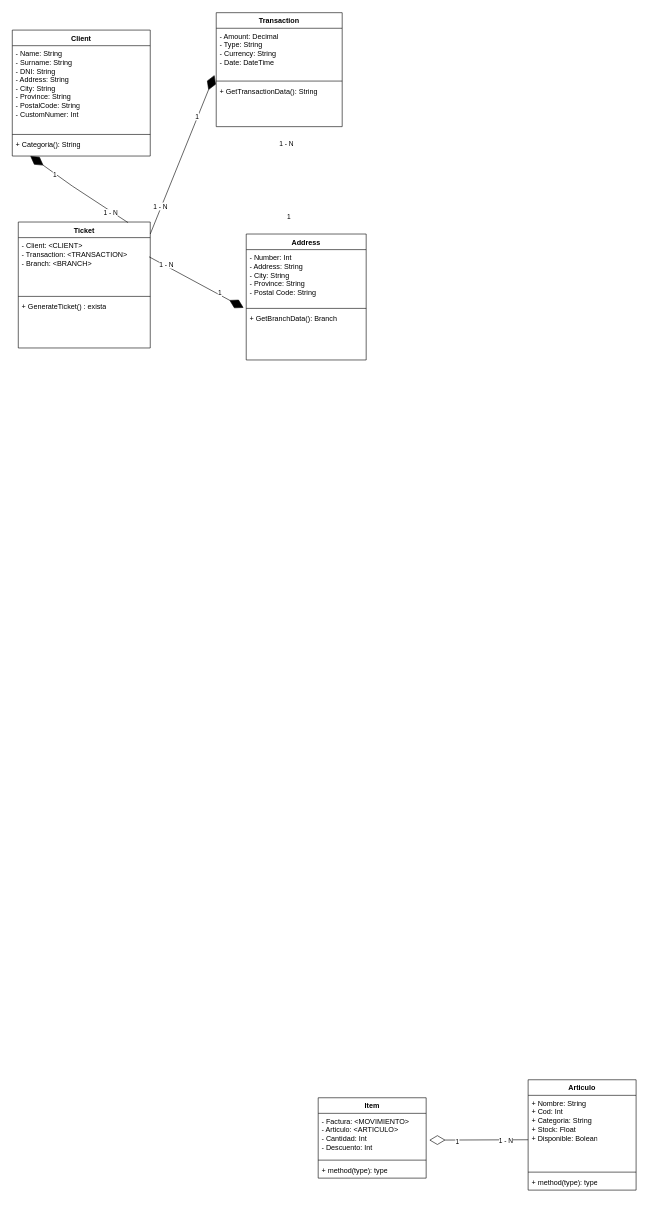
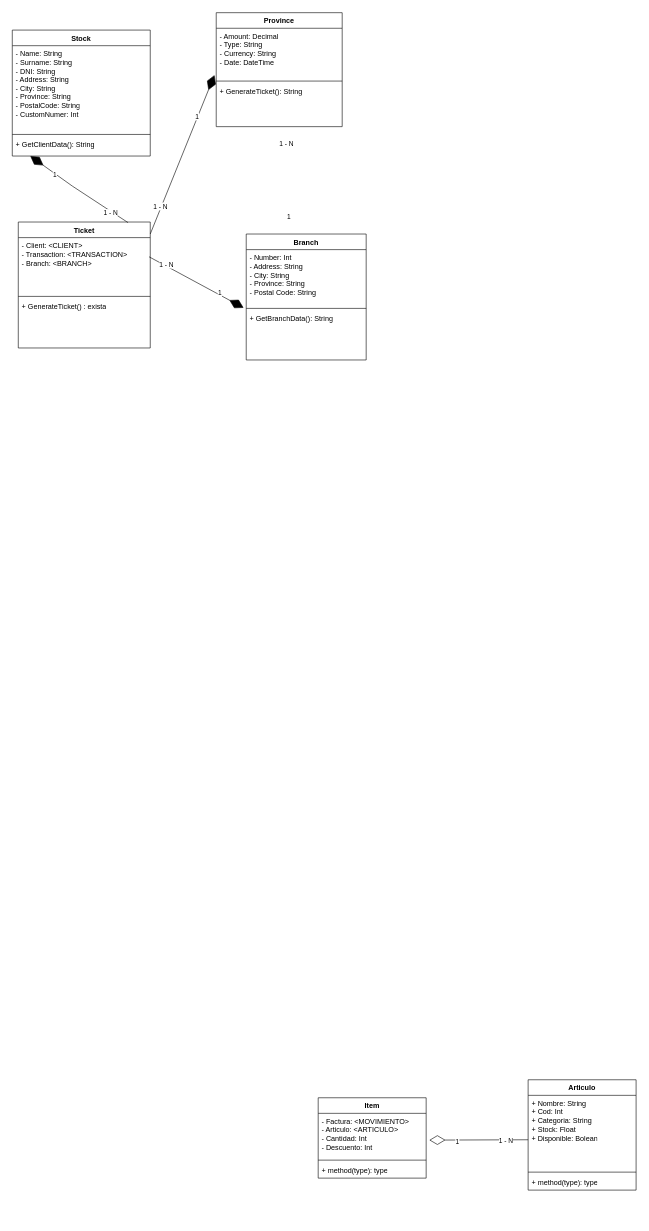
  <mxCell id="0" />
  <mxCell id="1" parent="0" />
  <mxCell id="2" value="Articulo" style="swimlane;fontStyle=1;align=center;verticalAlign=top;childLayout=stackLayout;horizontal=1;startSize=26;horizontalStack=0;resizeParent=1;resizeParentMax=0;resizeLast=0;collapsible=1;marginBottom=0;whiteSpace=wrap;html=1;" parent="1" vertex="1"><mxGeometry x="880" y="1799" width="180" height="184" as="geometry" /></mxCell>
  <mxCell id="3" value="&lt;div&gt;+ Nombre: String&lt;div&gt;+ Cod: Int&lt;/div&gt;&lt;div&gt;+ Categoria: String&lt;/div&gt;&lt;div&gt;+ Stock: Float&lt;/div&gt;&lt;div&gt;+ Disponible: Bolean&lt;/div&gt;&lt;div&gt;&lt;br&gt;&lt;div&gt;&lt;br&gt;&lt;/div&gt;&lt;/div&gt;&lt;/div&gt;" style="text;strokeColor=none;fillColor=none;align=left;verticalAlign=top;spacingLeft=4;spacingRight=4;overflow=hidden;rotatable=0;points=[[0,0.5],[1,0.5]];portConstraint=eastwest;whiteSpace=wrap;html=1;" parent="2" vertex="1"><mxGeometry y="26" width="180" height="124" as="geometry" /></mxCell>
  <mxCell id="4" value="" style="line;strokeWidth=1;fillColor=none;align=left;verticalAlign=middle;spacingTop=-1;spacingLeft=3;spacingRight=3;rotatable=0;labelPosition=right;points=[];portConstraint=eastwest;strokeColor=inherit;" parent="2" vertex="1"><mxGeometry y="150" width="180" height="8" as="geometry" /></mxCell>
  <mxCell id="5" value="+ method(type): type" style="text;strokeColor=none;fillColor=none;align=left;verticalAlign=top;spacingLeft=4;spacingRight=4;overflow=hidden;rotatable=0;points=[[0,0.5],[1,0.5]];portConstraint=eastwest;whiteSpace=wrap;html=1;" parent="2" vertex="1"><mxGeometry y="158" width="180" height="26" as="geometry" /></mxCell>
  <mxCell id="6" value="Item" style="swimlane;fontStyle=1;align=center;verticalAlign=top;childLayout=stackLayout;horizontal=1;startSize=26;horizontalStack=0;resizeParent=1;resizeParentMax=0;resizeLast=0;collapsible=1;marginBottom=0;whiteSpace=wrap;html=1;" parent="1" vertex="1"><mxGeometry x="530" y="1829" width="180" height="134" as="geometry" /></mxCell>
  <mxCell id="7" value="&lt;div&gt;&lt;span style=&quot;background-color: initial;&quot;&gt;- Factura: &amp;lt;MOVIMIENTO&amp;gt;&lt;/span&gt;&lt;br&gt;&lt;/div&gt;&lt;div&gt;- Articulo: &amp;lt;ARTICULO&amp;gt;&lt;/div&gt;&lt;div&gt;- Cantidad: Int&lt;/div&gt;&lt;div&gt;- Descuento: Int&lt;br&gt;&lt;div&gt;&lt;br&gt;&lt;/div&gt;&lt;/div&gt;" style="text;strokeColor=none;fillColor=none;align=left;verticalAlign=top;spacingLeft=4;spacingRight=4;overflow=hidden;rotatable=0;points=[[0,0.5],[1,0.5]];portConstraint=eastwest;whiteSpace=wrap;html=1;" parent="6" vertex="1"><mxGeometry y="26" width="180" height="74" as="geometry" /></mxCell>
  <mxCell id="8" value="" style="line;strokeWidth=1;fillColor=none;align=left;verticalAlign=middle;spacingTop=-1;spacingLeft=3;spacingRight=3;rotatable=0;labelPosition=right;points=[];portConstraint=eastwest;strokeColor=inherit;" parent="6" vertex="1"><mxGeometry y="100" width="180" height="8" as="geometry" /></mxCell>
  <mxCell id="9" value="+ method(type): type" style="text;strokeColor=none;fillColor=none;align=left;verticalAlign=top;spacingLeft=4;spacingRight=4;overflow=hidden;rotatable=0;points=[[0,0.5],[1,0.5]];portConstraint=eastwest;whiteSpace=wrap;html=1;" parent="6" vertex="1"><mxGeometry y="108" width="180" height="26" as="geometry" /></mxCell>
  <mxCell id="10" value="" style="endArrow=diamondThin;endFill=0;endSize=24;html=1;rounded=0;entryX=1.029;entryY=0.603;entryDx=0;entryDy=0;entryPerimeter=0;exitX=0;exitY=0.597;exitDx=0;exitDy=0;exitPerimeter=0;" parent="1" source="3" target="7" edge="1"><mxGeometry width="160" relative="1" as="geometry"><mxPoint x="790" y="1939" as="sourcePoint" /><mxPoint x="720" y="1899" as="targetPoint" /></mxGeometry></mxCell>
  <mxCell id="11" value="1" style="edgeLabel;html=1;align=center;verticalAlign=middle;resizable=0;points=[];" parent="10" vertex="1" connectable="0"><mxGeometry x="0.442" y="2" relative="1" as="geometry"><mxPoint as="offset" /></mxGeometry></mxCell>
  <mxCell id="12" value="1 - N" style="edgeLabel;html=1;align=center;verticalAlign=middle;resizable=0;points=[];" parent="10" vertex="1" connectable="0"><mxGeometry x="-0.538" y="1" relative="1" as="geometry"><mxPoint as="offset" /></mxGeometry></mxCell>
  <mxCell id="13" value="&lt;h1 style=&quot;margin-top: 0px;&quot;&gt;&lt;font color=&quot;#ffffff&quot;&gt;Composicion&lt;/font&gt;&lt;/h1&gt;&lt;div&gt;&lt;span id=&quot;docs-internal-guid-e755c625-7fff-7a8e-f93a-b633c579a4e6&quot;&gt;&lt;p style=&quot;line-height:1.38;margin-top:0pt;margin-bottom:0pt;&quot; dir=&quot;ltr&quot;&gt;&lt;span style=&quot;font-family: Arial, sans-serif; background-color: transparent; font-variant-numeric: normal; font-variant-east-asian: normal; font-variant-alternates: normal; font-variant-position: normal; vertical-align: baseline; white-space-collapse: preserve;&quot;&gt;&lt;font style=&quot;font-size: 12px;&quot; color=&quot;#ffffff&quot;&gt;Dependienia existencial el objeto dependiente desaparece al ser destruido el objeto que lo contiene&amp;nbsp;&lt;/font&gt;&lt;/span&gt;&lt;/p&gt;&lt;p style=&quot;line-height:1.38;margin-top:0pt;margin-bottom:0pt;&quot; dir=&quot;ltr&quot;&gt;&lt;span style=&quot;font-family: Arial, sans-serif; background-color: transparent; font-variant-numeric: normal; font-variant-east-asian: normal; font-variant-alternates: normal; font-variant-position: normal; vertical-align: baseline; white-space-collapse: preserve;&quot;&gt;&lt;font style=&quot;font-size: 12px;&quot; color=&quot;#ffffff&quot;&gt;El objeto se va a instanciar cuando ya exista un movimiento&lt;/font&gt;&lt;/span&gt;&lt;/p&gt;&lt;div&gt;&lt;span style=&quot;font-size: 11pt; font-family: Arial, sans-serif; color: rgb(0, 0, 0); background-color: transparent; font-variant-numeric: normal; font-variant-east-asian: normal; font-variant-alternates: normal; font-variant-position: normal; vertical-align: baseline; white-space-collapse: preserve;&quot;&gt;&lt;br&gt;&lt;/span&gt;&lt;/div&gt;&lt;/span&gt;&lt;/div&gt;" style="text;html=1;whiteSpace=wrap;overflow=hidden;rounded=0;" parent="1" vertex="1"><mxGeometry x="50" y="1819" width="180" height="210" as="geometry" /></mxCell>
- <mxCell id="14" value="Client" style="swimlane;fontStyle=1;align=center;verticalAlign=top;childLayout=stackLayout;horizontal=1;startSize=26;horizontalStack=0;resizeParent=1;resizeParentMax=0;resizeLast=0;collapsible=1;marginBottom=0;whiteSpace=wrap;html=1;" parent="1" vertex="1"><mxGeometry x="20" y="49" width="230" height="210" as="geometry" /></mxCell>
+ <mxCell id="14" value="Stock" style="swimlane;fontStyle=1;align=center;verticalAlign=top;childLayout=stackLayout;horizontal=1;startSize=26;horizontalStack=0;resizeParent=1;resizeParentMax=0;resizeLast=0;collapsible=1;marginBottom=0;whiteSpace=wrap;html=1;" parent="1" vertex="1"><mxGeometry x="20" y="49" width="230" height="210" as="geometry" /></mxCell>
  <mxCell id="15" value="- Name: String&lt;div&gt;- Surname: String&lt;/div&gt;&lt;div&gt;- DNI: String&lt;/div&gt;&lt;div&gt;- Address: String&lt;br&gt;&lt;/div&gt;&lt;div&gt;- City: String&lt;/div&gt;&lt;div&gt;&lt;span style=&quot;background-color: initial;&quot;&gt;- Province: String&lt;/span&gt;&lt;/div&gt;&lt;div&gt;- PostalCode: String&lt;br&gt;&lt;/div&gt;&lt;div&gt;- CustomNumer: Int&lt;/div&gt;" style="text;strokeColor=none;fillColor=none;align=left;verticalAlign=top;spacingLeft=4;spacingRight=4;overflow=hidden;rotatable=0;points=[[0,0.5],[1,0.5]];portConstraint=eastwest;whiteSpace=wrap;html=1;" parent="14" vertex="1"><mxGeometry y="26" width="230" height="144" as="geometry" /></mxCell>
  <mxCell id="16" value="" style="line;strokeWidth=1;fillColor=none;align=left;verticalAlign=middle;spacingTop=-1;spacingLeft=3;spacingRight=3;rotatable=0;labelPosition=right;points=[];portConstraint=eastwest;strokeColor=inherit;" parent="14" vertex="1"><mxGeometry y="170" width="230" height="8" as="geometry" /></mxCell>
- <mxCell id="17" value="&lt;div&gt;+ Categoria(): String&lt;br&gt;&lt;/div&gt;" style="text;strokeColor=none;fillColor=none;align=left;verticalAlign=top;spacingLeft=4;spacingRight=4;overflow=hidden;rotatable=0;points=[[0,0.5],[1,0.5]];portConstraint=eastwest;whiteSpace=wrap;html=1;" parent="14" vertex="1"><mxGeometry y="178" width="230" height="32" as="geometry" /></mxCell>
- <mxCell id="18" value="Transaction" style="swimlane;fontStyle=1;align=center;verticalAlign=top;childLayout=stackLayout;horizontal=1;startSize=26;horizontalStack=0;resizeParent=1;resizeParentMax=0;resizeLast=0;collapsible=1;marginBottom=0;whiteSpace=wrap;html=1;" parent="1" vertex="1"><mxGeometry x="360" y="20" width="210" height="190" as="geometry" /></mxCell>
+ <mxCell id="17" value="&lt;div&gt;+ GetClientData(): String&lt;br&gt;&lt;/div&gt;" style="text;strokeColor=none;fillColor=none;align=left;verticalAlign=top;spacingLeft=4;spacingRight=4;overflow=hidden;rotatable=0;points=[[0,0.5],[1,0.5]];portConstraint=eastwest;whiteSpace=wrap;html=1;" parent="14" vertex="1"><mxGeometry y="178" width="230" height="32" as="geometry" /></mxCell>
+ <mxCell id="18" value="Province" style="swimlane;fontStyle=1;align=center;verticalAlign=top;childLayout=stackLayout;horizontal=1;startSize=26;horizontalStack=0;resizeParent=1;resizeParentMax=0;resizeLast=0;collapsible=1;marginBottom=0;whiteSpace=wrap;html=1;" parent="1" vertex="1"><mxGeometry x="360" y="20" width="210" height="190" as="geometry" /></mxCell>
  <mxCell id="19" value="- Amount: Decimal&lt;div&gt;- Type: String&lt;/div&gt;&lt;div&gt;- Currency: String&lt;/div&gt;&lt;div&gt;&lt;span style=&quot;background-color: initial;&quot;&gt;-&amp;nbsp;&lt;/span&gt;&lt;span style=&quot;background-color: initial;&quot;&gt;Date&lt;/span&gt;&lt;span style=&quot;background-color: initial;&quot;&gt;: DateTime&lt;/span&gt;&lt;/div&gt;&lt;div&gt;&lt;br&gt;&lt;/div&gt;" style="text;strokeColor=none;fillColor=none;align=left;verticalAlign=top;spacingLeft=4;spacingRight=4;overflow=hidden;rotatable=0;points=[[0,0.5],[1,0.5]];portConstraint=eastwest;whiteSpace=wrap;html=1;" parent="18" vertex="1"><mxGeometry y="26" width="210" height="84" as="geometry" /></mxCell>
  <mxCell id="20" value="" style="line;strokeWidth=1;fillColor=none;align=left;verticalAlign=middle;spacingTop=-1;spacingLeft=3;spacingRight=3;rotatable=0;labelPosition=right;points=[];portConstraint=eastwest;strokeColor=inherit;" parent="18" vertex="1"><mxGeometry y="110" width="210" height="8" as="geometry" /></mxCell>
- <mxCell id="21" value="+&amp;nbsp;GetTransactionData(): String" style="text;strokeColor=none;fillColor=none;align=left;verticalAlign=top;spacingLeft=4;spacingRight=4;overflow=hidden;rotatable=0;points=[[0,0.5],[1,0.5]];portConstraint=eastwest;whiteSpace=wrap;html=1;" parent="18" vertex="1"><mxGeometry y="118" width="210" height="72" as="geometry" /></mxCell>
- <mxCell id="22" value="Address" style="swimlane;fontStyle=1;align=center;verticalAlign=top;childLayout=stackLayout;horizontal=1;startSize=26;horizontalStack=0;resizeParent=1;resizeParentMax=0;resizeLast=0;collapsible=1;marginBottom=0;whiteSpace=wrap;html=1;" parent="1" vertex="1"><mxGeometry x="410" y="389" width="200" height="210" as="geometry" /></mxCell>
+ <mxCell id="21" value="+&amp;nbsp;GenerateTicket(): String" style="text;strokeColor=none;fillColor=none;align=left;verticalAlign=top;spacingLeft=4;spacingRight=4;overflow=hidden;rotatable=0;points=[[0,0.5],[1,0.5]];portConstraint=eastwest;whiteSpace=wrap;html=1;" parent="18" vertex="1"><mxGeometry y="118" width="210" height="72" as="geometry" /></mxCell>
+ <mxCell id="22" value="Branch" style="swimlane;fontStyle=1;align=center;verticalAlign=top;childLayout=stackLayout;horizontal=1;startSize=26;horizontalStack=0;resizeParent=1;resizeParentMax=0;resizeLast=0;collapsible=1;marginBottom=0;whiteSpace=wrap;html=1;" parent="1" vertex="1"><mxGeometry x="410" y="389" width="200" height="210" as="geometry" /></mxCell>
  <mxCell id="23" value="&lt;div&gt;- Number: Int&lt;br&gt;&lt;/div&gt;&lt;div&gt;- Address: String&lt;br&gt;&lt;/div&gt;&lt;div&gt;&lt;span style=&quot;background-color: initial;&quot;&gt;-&amp;nbsp;&lt;/span&gt;&lt;span style=&quot;background-color: initial;&quot;&gt;City&lt;/span&gt;&lt;span style=&quot;background-color: initial;&quot;&gt;: String&lt;/span&gt;&lt;/div&gt;&lt;div&gt;&lt;span style=&quot;background-color: initial;&quot;&gt;-&amp;nbsp;&lt;/span&gt;&lt;span style=&quot;background-color: initial;&quot;&gt;Province&lt;/span&gt;&lt;span style=&quot;background-color: initial;&quot;&gt;: String&lt;/span&gt;&lt;/div&gt;&lt;div&gt;- Postal Code: String&lt;br&gt;&lt;/div&gt;&lt;div&gt;&lt;br&gt;&lt;/div&gt;" style="text;strokeColor=none;fillColor=none;align=left;verticalAlign=top;spacingLeft=4;spacingRight=4;overflow=hidden;rotatable=0;points=[[0,0.5],[1,0.5]];portConstraint=eastwest;whiteSpace=wrap;html=1;" parent="22" vertex="1"><mxGeometry y="26" width="200" height="94" as="geometry" /></mxCell>
  <mxCell id="24" value="" style="line;strokeWidth=1;fillColor=none;align=left;verticalAlign=middle;spacingTop=-1;spacingLeft=3;spacingRight=3;rotatable=0;labelPosition=right;points=[];portConstraint=eastwest;strokeColor=inherit;" parent="22" vertex="1"><mxGeometry y="120" width="200" height="8" as="geometry" /></mxCell>
- <mxCell id="25" value="&lt;div&gt;+ GetBranchData(): Branch&lt;/div&gt;" style="text;strokeColor=none;fillColor=none;align=left;verticalAlign=top;spacingLeft=4;spacingRight=4;overflow=hidden;rotatable=0;points=[[0,0.5],[1,0.5]];portConstraint=eastwest;whiteSpace=wrap;html=1;" parent="22" vertex="1"><mxGeometry y="128" width="200" height="82" as="geometry" /></mxCell>
+ <mxCell id="25" value="&lt;div&gt;+ GetBranchData(): String&lt;/div&gt;" style="text;strokeColor=none;fillColor=none;align=left;verticalAlign=top;spacingLeft=4;spacingRight=4;overflow=hidden;rotatable=0;points=[[0,0.5],[1,0.5]];portConstraint=eastwest;whiteSpace=wrap;html=1;" parent="22" vertex="1"><mxGeometry y="128" width="200" height="82" as="geometry" /></mxCell>
  <mxCell id="26" value="Ticket" style="swimlane;fontStyle=1;align=center;verticalAlign=top;childLayout=stackLayout;horizontal=1;startSize=26;horizontalStack=0;resizeParent=1;resizeParentMax=0;resizeLast=0;collapsible=1;marginBottom=0;whiteSpace=wrap;html=1;" parent="1" vertex="1"><mxGeometry x="30" y="369" width="220" height="210" as="geometry" /></mxCell>
  <mxCell id="27" value="- Client:&amp;nbsp;&amp;lt;CLIENT&amp;gt;&lt;div&gt;- Transaction:&amp;nbsp;&amp;lt;TRANSACTION&amp;gt;&lt;/div&gt;&lt;div&gt;- Branch:&amp;nbsp;&amp;lt;BRANCH&amp;gt;&lt;br&gt;&lt;/div&gt;&lt;div&gt;&lt;br&gt;&lt;/div&gt;" style="text;strokeColor=none;fillColor=none;align=left;verticalAlign=top;spacingLeft=4;spacingRight=4;overflow=hidden;rotatable=0;points=[[0,0.5],[1,0.5]];portConstraint=eastwest;whiteSpace=wrap;html=1;" parent="26" vertex="1"><mxGeometry y="26" width="220" height="94" as="geometry" /></mxCell>
  <mxCell id="28" value="" style="line;strokeWidth=1;fillColor=none;align=left;verticalAlign=middle;spacingTop=-1;spacingLeft=3;spacingRight=3;rotatable=0;labelPosition=right;points=[];portConstraint=eastwest;strokeColor=inherit;" parent="26" vertex="1"><mxGeometry y="120" width="220" height="8" as="geometry" /></mxCell>
  <mxCell id="29" value="&lt;div&gt;+ GenerateTicket() : exista&lt;/div&gt;" style="text;strokeColor=none;fillColor=none;align=left;verticalAlign=top;spacingLeft=4;spacingRight=4;overflow=hidden;rotatable=0;points=[[0,0.5],[1,0.5]];portConstraint=eastwest;whiteSpace=wrap;html=1;" parent="26" vertex="1"><mxGeometry y="128" width="220" height="82" as="geometry" /></mxCell>
  <mxCell id="30" value="" style="endArrow=diamondThin;endFill=1;endSize=24;html=1;rounded=0;entryX=0.665;entryY=1.044;entryDx=0;entryDy=0;entryPerimeter=0;exitX=0.216;exitY=0.013;exitDx=0;exitDy=0;exitPerimeter=0;" parent="1" edge="1"><mxGeometry width="160" relative="1" as="geometry"><mxPoint x="213" y="370" as="sourcePoint" /><mxPoint x="50" y="259" as="targetPoint" /><Array as="points"><mxPoint x="120" y="309" /></Array></mxGeometry></mxCell>
  <mxCell id="31" value="1" style="edgeLabel;html=1;align=center;verticalAlign=middle;resizable=0;points=[];" parent="30" vertex="1" connectable="0"><mxGeometry x="0.476" y="2" relative="1" as="geometry"><mxPoint as="offset" /></mxGeometry></mxCell>
  <mxCell id="32" value="1 - N" style="edgeLabel;html=1;align=center;verticalAlign=middle;resizable=0;points=[];" parent="30" vertex="1" connectable="0"><mxGeometry x="-0.654" y="2" relative="1" as="geometry"><mxPoint as="offset" /></mxGeometry></mxCell>
  <mxCell id="33" value="" style="endArrow=diamondThin;endFill=1;endSize=24;html=1;rounded=0;entryX=-0.014;entryY=0.929;entryDx=0;entryDy=0;entryPerimeter=0;exitX=1;exitY=0.095;exitDx=0;exitDy=0;exitPerimeter=0;" parent="1" source="26" target="19" edge="1"><mxGeometry width="160" relative="1" as="geometry"><mxPoint x="360" y="340" as="sourcePoint" /><mxPoint x="197" y="229" as="targetPoint" /><Array as="points" /></mxGeometry></mxCell>
  <mxCell id="34" value="1" style="edgeLabel;html=1;align=center;verticalAlign=middle;resizable=0;points=[];" parent="33" vertex="1" connectable="0"><mxGeometry x="0.476" y="2" relative="1" as="geometry"><mxPoint as="offset" /></mxGeometry></mxCell>
  <mxCell id="35" value="1 - N" style="edgeLabel;html=1;align=center;verticalAlign=middle;resizable=0;points=[];" parent="33" vertex="1" connectable="0"><mxGeometry x="-0.654" y="2" relative="1" as="geometry"><mxPoint as="offset" /></mxGeometry></mxCell>
  <mxCell id="36" value="" style="endArrow=diamondThin;endFill=1;endSize=24;html=1;rounded=0;entryX=-0.022;entryY=-0.061;entryDx=0;entryDy=0;entryPerimeter=0;exitX=0.991;exitY=0.34;exitDx=0;exitDy=0;exitPerimeter=0;" parent="1" source="27" target="25" edge="1"><mxGeometry width="160" relative="1" as="geometry"><mxPoint x="260" y="399" as="sourcePoint" /><mxPoint x="367" y="134" as="targetPoint" /><Array as="points" /></mxGeometry></mxCell>
  <mxCell id="37" value="1" style="edgeLabel;html=1;align=center;verticalAlign=middle;resizable=0;points=[];" parent="36" vertex="1" connectable="0"><mxGeometry x="0.476" y="2" relative="1" as="geometry"><mxPoint as="offset" /></mxGeometry></mxCell>
  <mxCell id="38" value="1 - N" style="edgeLabel;html=1;align=center;verticalAlign=middle;resizable=0;points=[];" parent="36" vertex="1" connectable="0"><mxGeometry x="-0.654" y="2" relative="1" as="geometry"><mxPoint as="offset" /></mxGeometry></mxCell>
  <mxCell id="39" value="1" style="edgeLabel;html=1;align=center;verticalAlign=middle;resizable=0;points=[];" parent="1" vertex="1" connectable="0"><mxGeometry x="480.002" y="359.001" as="geometry" /></mxCell>
  <mxCell id="40" value="1 - N" style="edgeLabel;html=1;align=center;verticalAlign=middle;resizable=0;points=[];" parent="1" vertex="1" connectable="0"><mxGeometry x="285.903" y="449.694" as="geometry"><mxPoint x="191" y="-211" as="offset" /></mxGeometry></mxCell>
